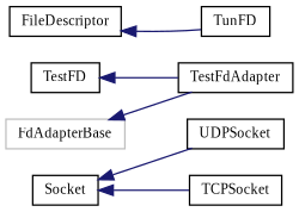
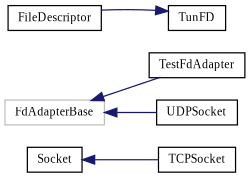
  digraph {
    fontname="Liberation Serif"
    rankdir=LR
    node [color=black fillcolor=white fontname="Liberation Serif" fontsize=10 shape=record style=filled]
    edge [color=midnightblue dir=back fontname="Liberation Serif" fontsize=10 labelfontname=Helvetica labelfontsize=10 style=solid]
    n1 [color=grey75 height=0.2 label=FdAdapterBase width=0.4]
    n2 [height=0.2 label=TestFdAdapter width=0.4]
    n3 [height=0.2 label=FileDescriptor width=0.4]
    n4 [height=0.2 label=TunFD width=0.4]
    n5 [height=0.2 label=Socket width=0.4]
    n6 [height=0.2 label=TCPSocket width=0.4]
    n7 [height=0.2 label=UDPSocket width=0.4]
-   n8 [height=0.2 label=TestFD width=0.4]
    n1 -> n2
-   n3 -> n4
+   n4 -> n3
    n5 -> n6
-   n5 -> n7
-   n8 -> n2
+   n1 -> n7
  }
